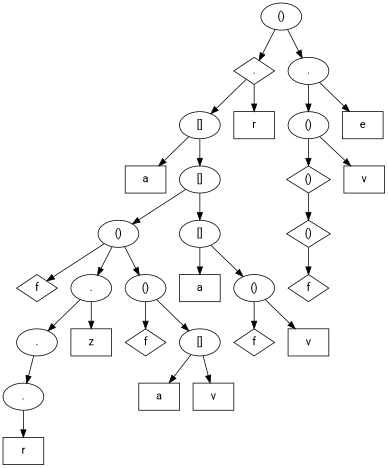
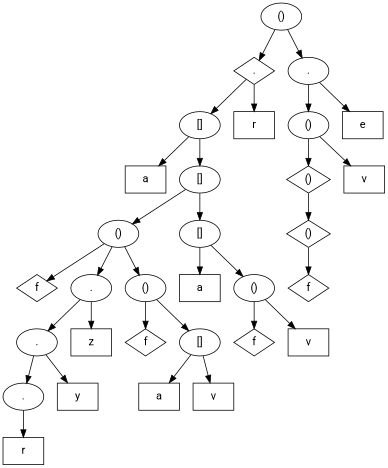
  digraph {
    fontname=Roboto
    node [fontname=Roboto shape=ellipse]
    edge [fontname=Roboto]
    n1 [height=0.5 label="()" width=0.75]
    n2 [height=0.5 label="." shape=diamond width=0.75]
    n3 [height=0.5 label="." width=0.75]
    n4 [height=0.5 label="[]" width=0.75]
    n5 [height=0.5 label=r shape=box width=0.75]
    n6 [height=0.5 label="()" width=0.75]
    n7 [height=0.5 label=e shape=box width=0.75]
    n8 [height=0.5 label=a shape=box width=0.75]
    n9 [height=0.5 label="[]" width=0.75]
    n10 [height=0.5 label="()" width=0.75]
    n11 [height=0.5 label="[]" width=0.75]
    n12 [height=0.5 label=f shape=diamond width=0.75]
    n13 [height=0.5 label="." width=0.75]
    n14 [height=0.5 label="()" width=0.75]
    n15 [height=0.5 label=a shape=box width=0.75]
    n16 [height=0.5 label="()" width=0.75]
    n17 [height=0.5 label="." width=0.75]
    n18 [height=0.5 label=z shape=box width=0.75]
    n19 [height=0.5 label=f shape=diamond width=0.75]
    n20 [height=0.5 label="[]" width=0.75]
    n21 [height=0.5 label="." width=0.75]
+   n22 [height=0.5 label=y shape=box width=0.75]
    n23 [height=0.5 label=r shape=box width=0.75]
    n24 [height=0.5 label=a shape=box width=0.75]
    n25 [height=0.5 label=v shape=box width=0.75]
    n26 [height=0.5 label=f shape=diamond width=0.75]
    n27 [height=0.5 label=v shape=box width=0.75]
    n28 [height=0.5 label="()" shape=diamond width=0.80556]
    n29 [height=0.5 label=v shape=box width=0.75]
    n30 [height=0.5 label="()" shape=diamond width=0.80556]
    n31 [height=0.5 label=f shape=diamond width=0.75]
    subgraph sub_1 {
      n1
      n2
      n3
      n4
      n5
      n6
      n7
      n8
      n9
      n10
      n11
      n12
      n13
      n14
      n15
      n16
      n17
      n18
      n19
      n20
      n21
+     n22
      n23
      n24
      n25
      n26
      n27
      n28
      n29
      n30
      n31
    }
    n1 -> n2
    n1 -> n3
    n2 -> n4
    n2 -> n5
    n3 -> n6
    n3 -> n7
    n4 -> n8
    n4 -> n9
    n6 -> n28
    n6 -> n29
    n9 -> n10
    n9 -> n11
    n10 -> n12
    n10 -> n13
    n10 -> n14
    n11 -> n15
    n11 -> n16
    n13 -> n17
    n13 -> n18
    n14 -> n19
    n14 -> n20
    n16 -> n26
    n16 -> n27
    n17 -> n21
+   n17 -> n22
    n20 -> n24
    n20 -> n25
    n21 -> n23
    n28 -> n30
    n30 -> n31
  }
